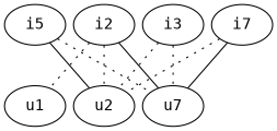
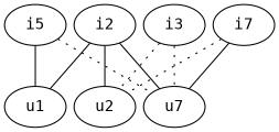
  graph {
    fontname="DejaVu Sans Mono"
    nodesep=0.1
    node [fontname="DejaVu Sans Mono"]
    edge [fontname="DejaVu Sans Mono" style=dotted]
    n1 [label=i5]
    i2
    i3
    n4 [label=i7]
    u1
    u2
    n7 [label=u7]
    subgraph sub_1 {
      rank=same
      n1
      i2
      i3
      n4
    }
    subgraph sub_2 {
      rank=same
      u1
      u2
      n7
    }
    subgraph sub_3 {
      n1
      i2
      i3
      n4
      u1
      u2
      n7
    }
    subgraph sub_4 {
      n1
      i2
      i3
      n4
      u1
      u2
      n7
    }
    n1 -- i2 [style=invisible]
-   n1 -- u2 [style=""]
+   n1 -- u1 [style=""]
    n1 -- n7
    i2 -- i3 [style=invisible]
-   i2 -- u1
-   i2 -- u2
+   i2 -- u1 [style=solid]
+   i2 -- u2 [style=solid]
    i2 -- n7 [style=""]
    i3 -- n4 [style=invisible]
    i3 -- u2
    i3 -- n7
    n4 -- u2
    n4 -- n7 [style=""]
    u1 -- u2 [style=invisible]
    u2 -- n7 [style=invisible]
  }
